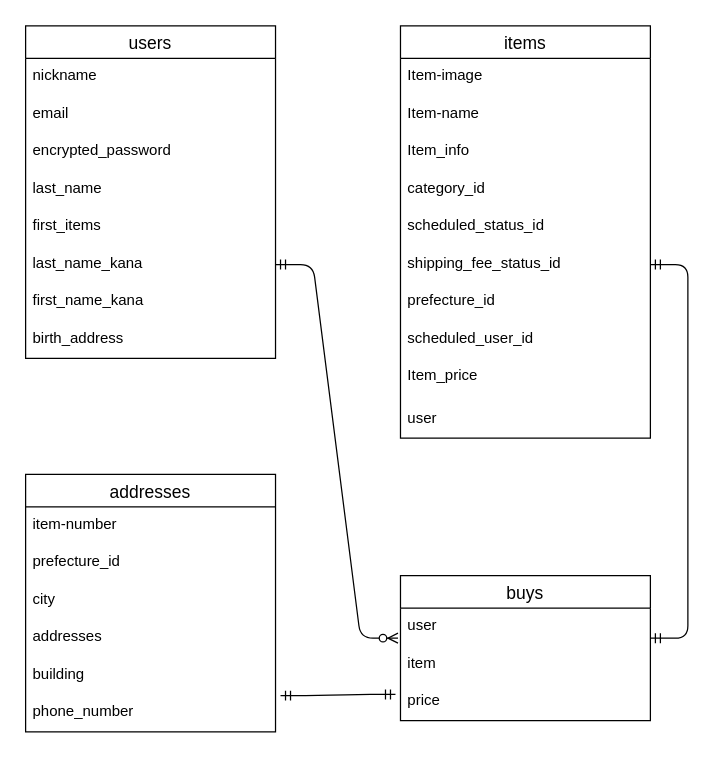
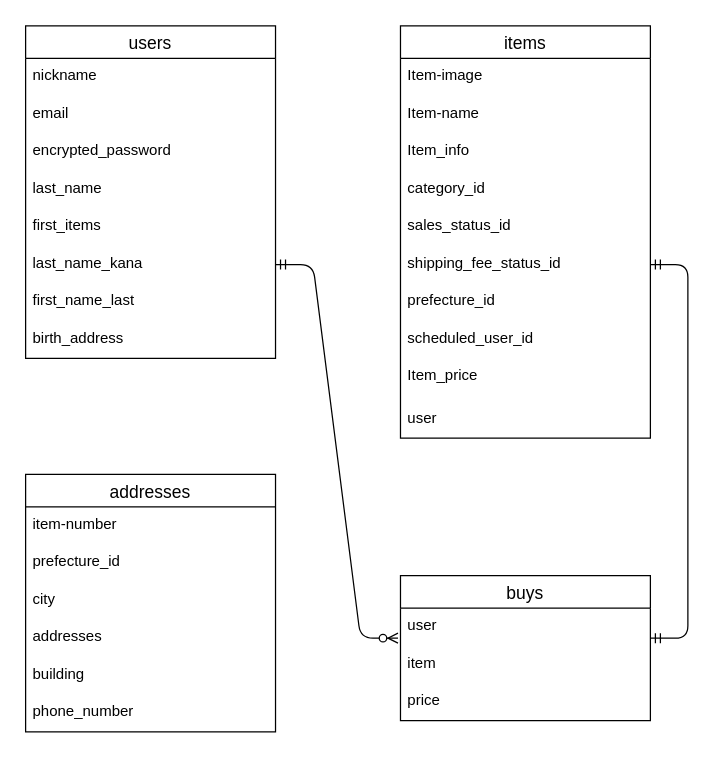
  <mxCell id="0" />
  <mxCell id="1" parent="0" />
  <mxCell id="2" value="users" style="swimlane;fontStyle=0;childLayout=stackLayout;horizontal=1;startSize=26;horizontalStack=0;resizeParent=1;resizeParentMax=0;resizeLast=0;collapsible=1;marginBottom=0;align=center;fontSize=14;" parent="1" vertex="1"><mxGeometry x="20" y="20" width="200" height="266" as="geometry" /></mxCell>
  <mxCell id="3" value="nickname" style="text;strokeColor=none;fillColor=none;spacingLeft=4;spacingRight=4;overflow=hidden;rotatable=0;points=[[0,0.5],[1,0.5]];portConstraint=eastwest;fontSize=12;" parent="2" vertex="1"><mxGeometry y="26" width="200" height="30" as="geometry" /></mxCell>
  <mxCell id="4" value="email" style="text;strokeColor=none;fillColor=none;spacingLeft=4;spacingRight=4;overflow=hidden;rotatable=0;points=[[0,0.5],[1,0.5]];portConstraint=eastwest;fontSize=12;" parent="2" vertex="1"><mxGeometry y="56" width="200" height="30" as="geometry" /></mxCell>
  <mxCell id="5" value="encrypted_password" style="text;strokeColor=none;fillColor=none;spacingLeft=4;spacingRight=4;overflow=hidden;rotatable=0;points=[[0,0.5],[1,0.5]];portConstraint=eastwest;fontSize=12;" parent="2" vertex="1"><mxGeometry y="86" width="200" height="30" as="geometry" /></mxCell>
  <mxCell id="6" value="last_name" style="text;strokeColor=none;fillColor=none;spacingLeft=4;spacingRight=4;overflow=hidden;rotatable=0;points=[[0,0.5],[1,0.5]];portConstraint=eastwest;fontSize=12;" parent="2" vertex="1"><mxGeometry y="116" width="200" height="30" as="geometry" /></mxCell>
  <mxCell id="7" value="first_items" style="text;strokeColor=none;fillColor=none;spacingLeft=4;spacingRight=4;overflow=hidden;rotatable=0;points=[[0,0.5],[1,0.5]];portConstraint=eastwest;fontSize=12;" parent="2" vertex="1"><mxGeometry y="146" width="200" height="30" as="geometry" /></mxCell>
  <mxCell id="8" value="last_name_kana" style="text;strokeColor=none;fillColor=none;spacingLeft=4;spacingRight=4;overflow=hidden;rotatable=0;points=[[0,0.5],[1,0.5]];portConstraint=eastwest;fontSize=12;" parent="2" vertex="1"><mxGeometry y="176" width="200" height="30" as="geometry" /></mxCell>
- <mxCell id="9" value="first_name_kana" style="text;strokeColor=none;fillColor=none;spacingLeft=4;spacingRight=4;overflow=hidden;rotatable=0;points=[[0,0.5],[1,0.5]];portConstraint=eastwest;fontSize=12;" parent="2" vertex="1"><mxGeometry y="206" width="200" height="30" as="geometry" /></mxCell>
+ <mxCell id="9" value="first_name_last" style="text;strokeColor=none;fillColor=none;spacingLeft=4;spacingRight=4;overflow=hidden;rotatable=0;points=[[0,0.5],[1,0.5]];portConstraint=eastwest;fontSize=12;" parent="2" vertex="1"><mxGeometry y="206" width="200" height="30" as="geometry" /></mxCell>
  <mxCell id="10" value="birth_address" style="text;strokeColor=none;fillColor=none;spacingLeft=4;spacingRight=4;overflow=hidden;rotatable=0;points=[[0,0.5],[1,0.5]];portConstraint=eastwest;fontSize=12;" parent="2" vertex="1"><mxGeometry y="236" width="200" height="30" as="geometry" /></mxCell>
  <mxCell id="11" value="items" style="swimlane;fontStyle=0;childLayout=stackLayout;horizontal=1;startSize=26;horizontalStack=0;resizeParent=1;resizeParentMax=0;resizeLast=0;collapsible=1;marginBottom=0;align=center;fontSize=14;" parent="1" vertex="1"><mxGeometry x="320" y="20" width="200" height="330" as="geometry"><mxRectangle x="350" y="110" width="70" height="30" as="alternateBounds" /></mxGeometry></mxCell>
  <mxCell id="12" value="Item-image" style="text;strokeColor=none;fillColor=none;spacingLeft=4;spacingRight=4;overflow=hidden;rotatable=0;points=[[0,0.5],[1,0.5]];portConstraint=eastwest;fontSize=12;" parent="11" vertex="1"><mxGeometry y="26" width="200" height="30" as="geometry" /></mxCell>
  <mxCell id="13" value="Item-name" style="text;strokeColor=none;fillColor=none;spacingLeft=4;spacingRight=4;overflow=hidden;rotatable=0;points=[[0,0.5],[1,0.5]];portConstraint=eastwest;fontSize=12;" parent="11" vertex="1"><mxGeometry y="56" width="200" height="30" as="geometry" /></mxCell>
  <mxCell id="14" value="Item_info" style="text;strokeColor=none;fillColor=none;spacingLeft=4;spacingRight=4;overflow=hidden;rotatable=0;points=[[0,0.5],[1,0.5]];portConstraint=eastwest;fontSize=12;" parent="11" vertex="1"><mxGeometry y="86" width="200" height="30" as="geometry" /></mxCell>
  <mxCell id="15" value="category_id" style="text;strokeColor=none;fillColor=none;spacingLeft=4;spacingRight=4;overflow=hidden;rotatable=0;points=[[0,0.5],[1,0.5]];portConstraint=eastwest;fontSize=12;" parent="11" vertex="1"><mxGeometry y="116" width="200" height="30" as="geometry" /></mxCell>
- <mxCell id="16" value="scheduled_status_id" style="text;strokeColor=none;fillColor=none;spacingLeft=4;spacingRight=4;overflow=hidden;rotatable=0;points=[[0,0.5],[1,0.5]];portConstraint=eastwest;fontSize=12;" parent="11" vertex="1"><mxGeometry y="146" width="200" height="30" as="geometry" /></mxCell>
+ <mxCell id="16" value="sales_status_id" style="text;strokeColor=none;fillColor=none;spacingLeft=4;spacingRight=4;overflow=hidden;rotatable=0;points=[[0,0.5],[1,0.5]];portConstraint=eastwest;fontSize=12;" parent="11" vertex="1"><mxGeometry y="146" width="200" height="30" as="geometry" /></mxCell>
  <mxCell id="17" value="shipping_fee_status_id" style="text;strokeColor=none;fillColor=none;spacingLeft=4;spacingRight=4;overflow=hidden;rotatable=0;points=[[0,0.5],[1,0.5]];portConstraint=eastwest;fontSize=12;" parent="11" vertex="1"><mxGeometry y="176" width="200" height="30" as="geometry" /></mxCell>
  <mxCell id="18" value="prefecture_id" style="text;strokeColor=none;fillColor=none;spacingLeft=4;spacingRight=4;overflow=hidden;rotatable=0;points=[[0,0.5],[1,0.5]];portConstraint=eastwest;fontSize=12;" parent="11" vertex="1"><mxGeometry y="206" width="200" height="30" as="geometry" /></mxCell>
  <mxCell id="19" value="scheduled_user_id" style="text;strokeColor=none;fillColor=none;spacingLeft=4;spacingRight=4;overflow=hidden;rotatable=0;points=[[0,0.5],[1,0.5]];portConstraint=eastwest;fontSize=12;" parent="11" vertex="1"><mxGeometry y="236" width="200" height="30" as="geometry" /></mxCell>
  <mxCell id="20" value="Item_price" style="text;strokeColor=none;fillColor=none;spacingLeft=4;spacingRight=4;overflow=hidden;rotatable=0;points=[[0,0.5],[1,0.5]];portConstraint=eastwest;fontSize=12;" parent="11" vertex="1"><mxGeometry y="266" width="200" height="34" as="geometry" /></mxCell>
  <mxCell id="21" value="user" style="text;strokeColor=none;fillColor=none;spacingLeft=4;spacingRight=4;overflow=hidden;rotatable=0;points=[[0,0.5],[1,0.5]];portConstraint=eastwest;fontSize=12;" parent="11" vertex="1"><mxGeometry y="300" width="200" height="30" as="geometry" /></mxCell>
  <mxCell id="22" value="addresses" style="swimlane;fontStyle=0;childLayout=stackLayout;horizontal=1;startSize=26;horizontalStack=0;resizeParent=1;resizeParentMax=0;resizeLast=0;collapsible=1;marginBottom=0;align=center;fontSize=14;" parent="1" vertex="1"><mxGeometry x="20" y="379" width="200" height="206" as="geometry" /></mxCell>
  <mxCell id="23" value="item-number" style="text;strokeColor=none;fillColor=none;spacingLeft=4;spacingRight=4;overflow=hidden;rotatable=0;points=[[0,0.5],[1,0.5]];portConstraint=eastwest;fontSize=12;" parent="22" vertex="1"><mxGeometry y="26" width="200" height="30" as="geometry" /></mxCell>
  <mxCell id="24" value="prefecture_id" style="text;strokeColor=none;fillColor=none;spacingLeft=4;spacingRight=4;overflow=hidden;rotatable=0;points=[[0,0.5],[1,0.5]];portConstraint=eastwest;fontSize=12;" parent="22" vertex="1"><mxGeometry y="56" width="200" height="30" as="geometry" /></mxCell>
  <mxCell id="25" value="city" style="text;strokeColor=none;fillColor=none;spacingLeft=4;spacingRight=4;overflow=hidden;rotatable=0;points=[[0,0.5],[1,0.5]];portConstraint=eastwest;fontSize=12;" parent="22" vertex="1"><mxGeometry y="86" width="200" height="30" as="geometry" /></mxCell>
  <mxCell id="26" value="addresses" style="text;strokeColor=none;fillColor=none;spacingLeft=4;spacingRight=4;overflow=hidden;rotatable=0;points=[[0,0.5],[1,0.5]];portConstraint=eastwest;fontSize=12;" parent="22" vertex="1"><mxGeometry y="116" width="200" height="30" as="geometry" /></mxCell>
  <mxCell id="27" value="building" style="text;strokeColor=none;fillColor=none;spacingLeft=4;spacingRight=4;overflow=hidden;rotatable=0;points=[[0,0.5],[1,0.5]];portConstraint=eastwest;fontSize=12;" parent="22" vertex="1"><mxGeometry y="146" width="200" height="30" as="geometry" /></mxCell>
  <mxCell id="28" value="phone_number" style="text;strokeColor=none;fillColor=none;spacingLeft=4;spacingRight=4;overflow=hidden;rotatable=0;points=[[0,0.5],[1,0.5]];portConstraint=eastwest;fontSize=12;" parent="22" vertex="1"><mxGeometry y="176" width="200" height="30" as="geometry" /></mxCell>
  <mxCell id="29" value="buys" style="swimlane;fontStyle=0;childLayout=stackLayout;horizontal=1;startSize=26;horizontalStack=0;resizeParent=1;resizeParentMax=0;resizeLast=0;collapsible=1;marginBottom=0;align=center;fontSize=14;" parent="1" vertex="1"><mxGeometry x="320" y="460" width="200" height="116" as="geometry" /></mxCell>
  <mxCell id="30" value="user" style="text;strokeColor=none;fillColor=none;spacingLeft=4;spacingRight=4;overflow=hidden;rotatable=0;points=[[0,0.5],[1,0.5]];portConstraint=eastwest;fontSize=12;" parent="29" vertex="1"><mxGeometry y="26" width="200" height="30" as="geometry" /></mxCell>
  <mxCell id="31" value="item" style="text;strokeColor=none;fillColor=none;spacingLeft=4;spacingRight=4;overflow=hidden;rotatable=0;points=[[0,0.5],[1,0.5]];portConstraint=eastwest;fontSize=12;" parent="29" vertex="1"><mxGeometry y="56" width="200" height="30" as="geometry" /></mxCell>
  <mxCell id="32" value="price" style="text;strokeColor=none;fillColor=none;spacingLeft=4;spacingRight=4;overflow=hidden;rotatable=0;points=[[0,0.5],[1,0.5]];portConstraint=eastwest;fontSize=12;" vertex="1" parent="29"><mxGeometry y="86" width="200" height="30" as="geometry" /></mxCell>
  <mxCell id="33" value="" style="edgeStyle=entityRelationEdgeStyle;fontSize=12;html=1;endArrow=ERmandOne;startArrow=ERmandOne;" parent="1" target="17" edge="1"><mxGeometry width="100" height="100" relative="1" as="geometry"><mxPoint x="520" y="510" as="sourcePoint" /><mxPoint x="620" y="410" as="targetPoint" /></mxGeometry></mxCell>
  <mxCell id="34" value="" style="edgeStyle=entityRelationEdgeStyle;fontSize=12;html=1;endArrow=ERzeroToMany;startArrow=ERmandOne;exitX=1;exitY=0.5;exitDx=0;exitDy=0;entryX=-0.01;entryY=0.8;entryDx=0;entryDy=0;entryPerimeter=0;" parent="1" source="8" target="30" edge="1"><mxGeometry width="100" height="100" relative="1" as="geometry"><mxPoint x="330" y="490" as="sourcePoint" /><mxPoint x="430" y="390" as="targetPoint" /></mxGeometry></mxCell>
- <mxCell id="35" value="" style="edgeStyle=entityRelationEdgeStyle;fontSize=12;html=1;endArrow=ERmandOne;startArrow=ERmandOne;entryX=-0.02;entryY=0.3;entryDx=0;entryDy=0;entryPerimeter=0;exitX=1.02;exitY=0.033;exitDx=0;exitDy=0;exitPerimeter=0;" edge="1" parent="1" source="28" target="32"><mxGeometry width="100" height="100" relative="1" as="geometry"><mxPoint x="210" y="720" as="sourcePoint" /><mxPoint x="310" y="620" as="targetPoint" /></mxGeometry></mxCell>
